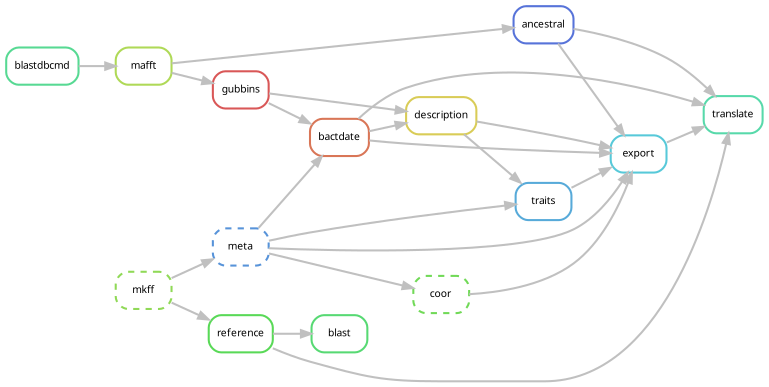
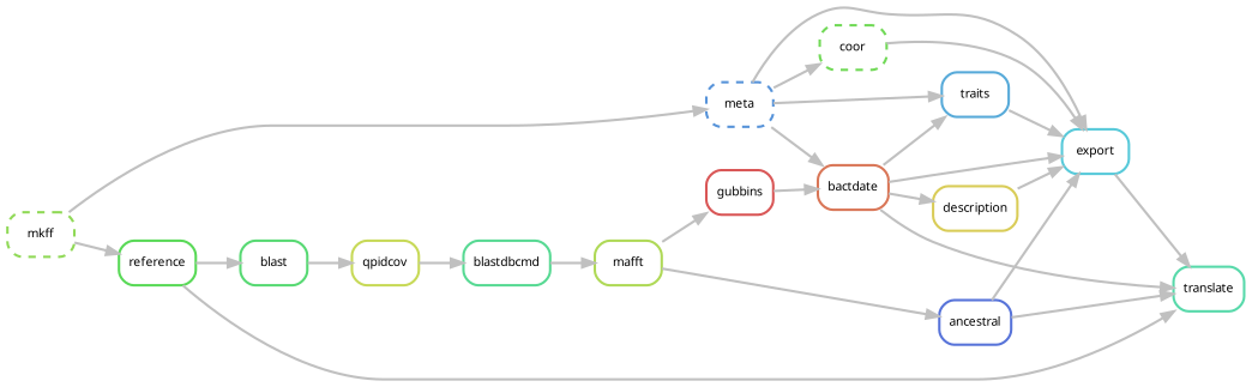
  digraph {
    bgcolor=white
    rankdir=LR
    node [fontname=sans fontsize=10 penwidth=2 shape=box style=rounded]
    edge [color=grey penwidth=2]
    n1 [color="0.52 0.6 0.85" label=export]
    n2 [color="0.44 0.6 0.85" label=translate]
    n3 [color="0.04 0.6 0.85" label=bactdate]
    n4 [color="0.56 0.6 0.85" label=traits]
    n5 [color="0.15 0.6 0.85" label=description]
    n6 [color="0.63 0.6 0.85" label=ancestral]
    n7 [color="0.59 0.6 0.85" label=meta style="rounded,dashed"]
    n8 [color="0.30 0.6 0.85" label=coor style="rounded,dashed"]
    n9 [color="0.00 0.6 0.85" label=gubbins]
    n10 [color="0.22 0.6 0.85" label=mafft]
    n11 [color="0.33 0.6 0.85" label=reference]
    n12 [color="0.37 0.6 0.85" label=blast]
+   n13 [color="0.19 0.6 0.85" label=qpidcov]
    n14 [color="0.26 0.6 0.85" label=mkff style="rounded,dashed"]
    n15 [color="0.41 0.6 0.85" label=blastdbcmd]
    n1 -> n2
    n3 -> n1
    n3 -> n2
-   n5 -> n4
+   n3 -> n4
    n3 -> n5
    n4 -> n1
    n5 -> n1
    n6 -> n1
    n6 -> n2
    n7 -> n1
    n7 -> n3
    n7 -> n4
    n7 -> n8
    n8 -> n1
    n9 -> n3
-   n9 -> n5
    n10 -> n6
    n10 -> n9
    n11 -> n2
    n11 -> n12
+   n12 -> n13
+   n13 -> n15
    n14 -> n7
    n14 -> n11
    n15 -> n10
  }
